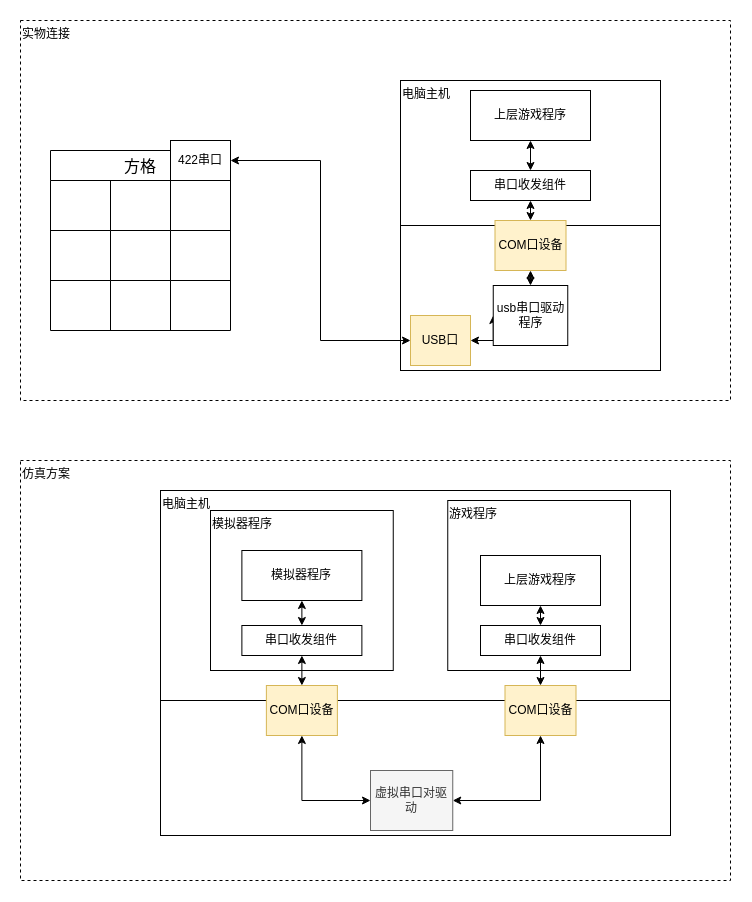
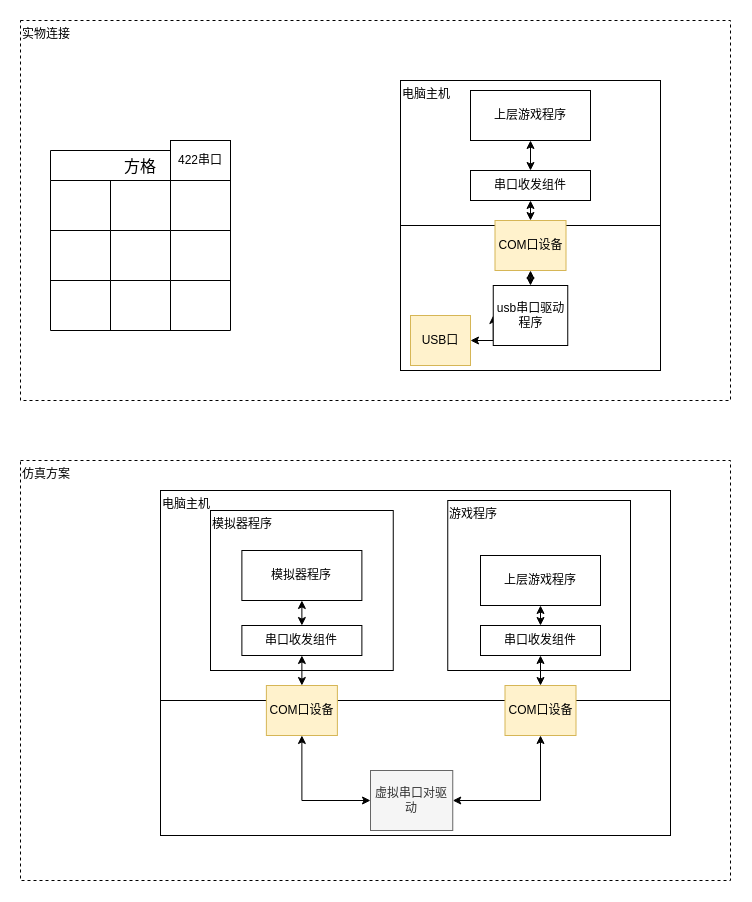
  <mxCell id="0" />
  <mxCell id="1" parent="0" />
  <mxCell id="2" value="仿真方案" style="rounded=0;whiteSpace=wrap;html=1;align=left;verticalAlign=top;dashed=1;" vertex="1" parent="1"><mxGeometry x="20" y="460" width="710" height="420" as="geometry" /></mxCell>
  <mxCell id="3" value="电脑主机" style="rounded=0;whiteSpace=wrap;html=1;align=left;verticalAlign=top;" vertex="1" parent="1"><mxGeometry x="160" y="490" width="510" height="345" as="geometry" /></mxCell>
  <mxCell id="4" value="游戏程序" style="rounded=0;whiteSpace=wrap;html=1;align=left;verticalAlign=top;" vertex="1" parent="1"><mxGeometry x="447.25" y="500" width="182.75" height="170" as="geometry" /></mxCell>
  <mxCell id="5" value="实物连接" style="rounded=0;whiteSpace=wrap;html=1;align=left;verticalAlign=top;dashed=1;" vertex="1" parent="1"><mxGeometry x="20" y="20" width="710" height="380" as="geometry" /></mxCell>
  <mxCell id="6" value="电脑主机" style="rounded=0;whiteSpace=wrap;html=1;align=left;verticalAlign=top;" vertex="1" parent="1"><mxGeometry x="400" y="80" width="260" height="290" as="geometry" /></mxCell>
  <mxCell id="7" style="edgeStyle=orthogonalEdgeStyle;rounded=0;orthogonalLoop=1;jettySize=auto;html=1;exitX=1;exitY=0.5;exitDx=0;exitDy=0;entryX=0;entryY=0.5;entryDx=0;entryDy=0;endArrow=classic;startFill=1;startArrow=classic;endFill=1;" edge="1" parent="1" source="8" target="27"><mxGeometry relative="1" as="geometry" /></mxCell>
  <mxCell id="8" value="USB口" style="rounded=0;whiteSpace=wrap;html=1;fillColor=#fff2cc;strokeColor=#d6b656;" vertex="1" parent="1"><mxGeometry x="410" y="315" width="60" height="50" as="geometry" /></mxCell>
  <mxCell id="9" value="方格" style="shape=table;startSize=30;container=1;collapsible=0;childLayout=tableLayout;strokeColor=default;fontSize=16;" vertex="1" parent="1"><mxGeometry x="50" y="150" width="180" height="180" as="geometry" /></mxCell>
  <mxCell id="10" value="" style="shape=tableRow;horizontal=0;startSize=0;swimlaneHead=0;swimlaneBody=0;strokeColor=inherit;top=0;left=0;bottom=0;right=0;collapsible=0;dropTarget=0;fillColor=none;points=[[0,0.5],[1,0.5]];portConstraint=eastwest;fontSize=16;" vertex="1" parent="9"><mxGeometry y="30" width="180" height="50" as="geometry" /></mxCell>
  <mxCell id="11" value="" style="shape=partialRectangle;html=1;whiteSpace=wrap;connectable=0;strokeColor=inherit;overflow=hidden;fillColor=none;top=0;left=0;bottom=0;right=0;pointerEvents=1;fontSize=16;" vertex="1" parent="10"><mxGeometry width="60" height="50" as="geometry"><mxRectangle width="60" height="50" as="alternateBounds" /></mxGeometry></mxCell>
  <mxCell id="12" value="" style="shape=partialRectangle;html=1;whiteSpace=wrap;connectable=0;strokeColor=inherit;overflow=hidden;fillColor=none;top=0;left=0;bottom=0;right=0;pointerEvents=1;fontSize=16;" vertex="1" parent="10"><mxGeometry x="60" width="60" height="50" as="geometry"><mxRectangle width="60" height="50" as="alternateBounds" /></mxGeometry></mxCell>
  <mxCell id="13" value="" style="shape=partialRectangle;html=1;whiteSpace=wrap;connectable=0;strokeColor=inherit;overflow=hidden;fillColor=none;top=0;left=0;bottom=0;right=0;pointerEvents=1;fontSize=16;" vertex="1" parent="10"><mxGeometry x="120" width="60" height="50" as="geometry"><mxRectangle width="60" height="50" as="alternateBounds" /></mxGeometry></mxCell>
  <mxCell id="14" value="" style="shape=tableRow;horizontal=0;startSize=0;swimlaneHead=0;swimlaneBody=0;strokeColor=inherit;top=0;left=0;bottom=0;right=0;collapsible=0;dropTarget=0;fillColor=none;points=[[0,0.5],[1,0.5]];portConstraint=eastwest;fontSize=16;" vertex="1" parent="9"><mxGeometry y="80" width="180" height="50" as="geometry" /></mxCell>
  <mxCell id="15" value="" style="shape=partialRectangle;html=1;whiteSpace=wrap;connectable=0;strokeColor=inherit;overflow=hidden;fillColor=none;top=0;left=0;bottom=0;right=0;pointerEvents=1;fontSize=16;" vertex="1" parent="14"><mxGeometry width="60" height="50" as="geometry"><mxRectangle width="60" height="50" as="alternateBounds" /></mxGeometry></mxCell>
  <mxCell id="16" value="" style="shape=partialRectangle;html=1;whiteSpace=wrap;connectable=0;strokeColor=inherit;overflow=hidden;fillColor=none;top=0;left=0;bottom=0;right=0;pointerEvents=1;fontSize=16;" vertex="1" parent="14"><mxGeometry x="60" width="60" height="50" as="geometry"><mxRectangle width="60" height="50" as="alternateBounds" /></mxGeometry></mxCell>
  <mxCell id="17" value="" style="shape=partialRectangle;html=1;whiteSpace=wrap;connectable=0;strokeColor=inherit;overflow=hidden;fillColor=none;top=0;left=0;bottom=0;right=0;pointerEvents=1;fontSize=16;" vertex="1" parent="14"><mxGeometry x="120" width="60" height="50" as="geometry"><mxRectangle width="60" height="50" as="alternateBounds" /></mxGeometry></mxCell>
  <mxCell id="18" value="" style="shape=tableRow;horizontal=0;startSize=0;swimlaneHead=0;swimlaneBody=0;strokeColor=inherit;top=0;left=0;bottom=0;right=0;collapsible=0;dropTarget=0;fillColor=none;points=[[0,0.5],[1,0.5]];portConstraint=eastwest;fontSize=16;" vertex="1" parent="9"><mxGeometry y="130" width="180" height="50" as="geometry" /></mxCell>
  <mxCell id="19" value="" style="shape=partialRectangle;html=1;whiteSpace=wrap;connectable=0;strokeColor=inherit;overflow=hidden;fillColor=none;top=0;left=0;bottom=0;right=0;pointerEvents=1;fontSize=16;" vertex="1" parent="18"><mxGeometry width="60" height="50" as="geometry"><mxRectangle width="60" height="50" as="alternateBounds" /></mxGeometry></mxCell>
  <mxCell id="20" value="" style="shape=partialRectangle;html=1;whiteSpace=wrap;connectable=0;strokeColor=inherit;overflow=hidden;fillColor=none;top=0;left=0;bottom=0;right=0;pointerEvents=1;fontSize=16;" vertex="1" parent="18"><mxGeometry x="60" width="60" height="50" as="geometry"><mxRectangle width="60" height="50" as="alternateBounds" /></mxGeometry></mxCell>
  <mxCell id="21" value="" style="shape=partialRectangle;html=1;whiteSpace=wrap;connectable=0;strokeColor=inherit;overflow=hidden;fillColor=none;top=0;left=0;bottom=0;right=0;pointerEvents=1;fontSize=16;" vertex="1" parent="18"><mxGeometry x="120" width="60" height="50" as="geometry"><mxRectangle width="60" height="50" as="alternateBounds" /></mxGeometry></mxCell>
- <mxCell id="22" style="edgeStyle=orthogonalEdgeStyle;rounded=0;orthogonalLoop=1;jettySize=auto;html=1;exitX=1;exitY=0.5;exitDx=0;exitDy=0;entryX=0;entryY=0.5;entryDx=0;entryDy=0;endArrow=classic;startFill=1;startArrow=classic;endFill=1;" edge="1" parent="1" source="23" target="8"><mxGeometry relative="1" as="geometry" /></mxCell>
  <mxCell id="23" value="422串口" style="rounded=0;whiteSpace=wrap;html=1;" vertex="1" parent="1"><mxGeometry x="170" y="140" width="60" height="40" as="geometry" /></mxCell>
  <mxCell id="24" value="" style="endArrow=none;html=1;rounded=0;exitX=0;exitY=0.5;exitDx=0;exitDy=0;entryX=1;entryY=0.5;entryDx=0;entryDy=0;" edge="1" parent="1" source="6" target="6"><mxGeometry width="50" height="50" relative="1" as="geometry"><mxPoint x="460" y="280" as="sourcePoint" /><mxPoint x="510" y="230" as="targetPoint" /></mxGeometry></mxCell>
  <mxCell id="25" value="COM口设备" style="rounded=0;whiteSpace=wrap;html=1;fillColor=#fff2cc;strokeColor=#d6b656;" vertex="1" parent="1"><mxGeometry x="494.5" y="220" width="71" height="50" as="geometry" /></mxCell>
  <mxCell id="26" style="edgeStyle=orthogonalEdgeStyle;rounded=0;orthogonalLoop=1;jettySize=auto;html=1;exitX=0.5;exitY=0;exitDx=0;exitDy=0;entryX=0.5;entryY=1;entryDx=0;entryDy=0;endArrow=classic;startFill=1;startArrow=classic;endFill=1;" edge="1" parent="1" source="27" target="25"><mxGeometry relative="1" as="geometry" /></mxCell>
  <mxCell id="27" value="usb串口驱动程序" style="rounded=0;whiteSpace=wrap;html=1;" vertex="1" parent="1"><mxGeometry x="492.75" y="285" width="74.5" height="60" as="geometry" /></mxCell>
  <mxCell id="28" style="edgeStyle=orthogonalEdgeStyle;rounded=0;orthogonalLoop=1;jettySize=auto;html=1;exitX=0.5;exitY=1;exitDx=0;exitDy=0;entryX=0.5;entryY=0;entryDx=0;entryDy=0;endArrow=classic;startFill=1;startArrow=classic;endFill=1;" edge="1" parent="1" source="29" target="31"><mxGeometry relative="1" as="geometry" /></mxCell>
  <mxCell id="29" value="上层游戏程序" style="rounded=0;whiteSpace=wrap;html=1;" vertex="1" parent="1"><mxGeometry x="470" y="90" width="120" height="50" as="geometry" /></mxCell>
  <mxCell id="30" style="edgeStyle=orthogonalEdgeStyle;rounded=0;orthogonalLoop=1;jettySize=auto;html=1;exitX=0.5;exitY=1;exitDx=0;exitDy=0;entryX=0.5;entryY=0;entryDx=0;entryDy=0;endArrow=classic;startFill=1;startArrow=classic;endFill=1;" edge="1" parent="1" source="31" target="25"><mxGeometry relative="1" as="geometry" /></mxCell>
  <mxCell id="31" value="串口收发组件" style="rounded=0;whiteSpace=wrap;html=1;" vertex="1" parent="1"><mxGeometry x="470" y="170" width="120" height="30" as="geometry" /></mxCell>
  <mxCell id="32" value="" style="endArrow=none;html=1;rounded=0;exitX=0;exitY=0.5;exitDx=0;exitDy=0;entryX=1;entryY=0.5;entryDx=0;entryDy=0;" edge="1" parent="1"><mxGeometry width="50" height="50" relative="1" as="geometry"><mxPoint x="160" y="700" as="sourcePoint" /><mxPoint x="670" y="700" as="targetPoint" /></mxGeometry></mxCell>
  <mxCell id="33" value="COM口设备" style="rounded=0;whiteSpace=wrap;html=1;fillColor=#fff2cc;strokeColor=#d6b656;" vertex="1" parent="1"><mxGeometry x="504.5" y="685" width="71" height="50" as="geometry" /></mxCell>
  <mxCell id="34" style="edgeStyle=orthogonalEdgeStyle;rounded=0;orthogonalLoop=1;jettySize=auto;html=1;exitX=1;exitY=0.5;exitDx=0;exitDy=0;entryX=0.5;entryY=1;entryDx=0;entryDy=0;endArrow=classic;startFill=1;startArrow=classic;endFill=1;" edge="1" parent="1" source="36" target="33"><mxGeometry relative="1" as="geometry" /></mxCell>
  <mxCell id="35" style="edgeStyle=orthogonalEdgeStyle;rounded=0;orthogonalLoop=1;jettySize=auto;html=1;exitX=0;exitY=0.5;exitDx=0;exitDy=0;entryX=0.5;entryY=1;entryDx=0;entryDy=0;startArrow=classic;startFill=1;" edge="1" parent="1" source="36" target="46"><mxGeometry relative="1" as="geometry" /></mxCell>
  <mxCell id="36" value="虚拟串口对驱动" style="rounded=0;whiteSpace=wrap;html=1;fillColor=#f5f5f5;fontColor=#333333;strokeColor=#666666;" vertex="1" parent="1"><mxGeometry x="370" y="770" width="82.25" height="60" as="geometry" /></mxCell>
  <mxCell id="37" style="edgeStyle=orthogonalEdgeStyle;rounded=0;orthogonalLoop=1;jettySize=auto;html=1;exitX=0.5;exitY=1;exitDx=0;exitDy=0;entryX=0.5;entryY=0;entryDx=0;entryDy=0;endArrow=classic;startFill=1;startArrow=classic;endFill=1;" edge="1" parent="1" source="38" target="40"><mxGeometry relative="1" as="geometry" /></mxCell>
  <mxCell id="38" value="上层游戏程序" style="rounded=0;whiteSpace=wrap;html=1;" vertex="1" parent="1"><mxGeometry x="480" y="555" width="120" height="50" as="geometry" /></mxCell>
  <mxCell id="39" style="edgeStyle=orthogonalEdgeStyle;rounded=0;orthogonalLoop=1;jettySize=auto;html=1;exitX=0.5;exitY=1;exitDx=0;exitDy=0;entryX=0.5;entryY=0;entryDx=0;entryDy=0;endArrow=classic;startFill=1;startArrow=classic;endFill=1;" edge="1" parent="1" source="40" target="33"><mxGeometry relative="1" as="geometry" /></mxCell>
  <mxCell id="40" value="串口收发组件" style="rounded=0;whiteSpace=wrap;html=1;" vertex="1" parent="1"><mxGeometry x="480" y="625" width="120" height="30" as="geometry" /></mxCell>
  <mxCell id="41" value="模拟器程序" style="rounded=0;whiteSpace=wrap;html=1;align=left;verticalAlign=top;" vertex="1" parent="1"><mxGeometry x="210" y="510" width="182.75" height="160" as="geometry" /></mxCell>
  <mxCell id="42" value="模拟器程序" style="rounded=0;whiteSpace=wrap;html=1;" vertex="1" parent="1"><mxGeometry x="241.38" y="550" width="120" height="50" as="geometry" /></mxCell>
  <mxCell id="43" style="edgeStyle=orthogonalEdgeStyle;rounded=0;orthogonalLoop=1;jettySize=auto;html=1;exitX=0.5;exitY=0;exitDx=0;exitDy=0;entryX=0.5;entryY=1;entryDx=0;entryDy=0;startArrow=classic;startFill=1;" edge="1" parent="1" source="44" target="42"><mxGeometry relative="1" as="geometry" /></mxCell>
  <mxCell id="44" value="串口收发组件" style="rounded=0;whiteSpace=wrap;html=1;" vertex="1" parent="1"><mxGeometry x="241.38" y="625" width="120" height="30" as="geometry" /></mxCell>
  <mxCell id="45" style="edgeStyle=orthogonalEdgeStyle;rounded=0;orthogonalLoop=1;jettySize=auto;html=1;exitX=0.5;exitY=0;exitDx=0;exitDy=0;entryX=0.5;entryY=1;entryDx=0;entryDy=0;startArrow=classic;startFill=1;" edge="1" parent="1" source="46" target="44"><mxGeometry relative="1" as="geometry" /></mxCell>
  <mxCell id="46" value="COM口设备" style="rounded=0;whiteSpace=wrap;html=1;fillColor=#fff2cc;strokeColor=#d6b656;" vertex="1" parent="1"><mxGeometry x="265.88" y="685" width="71" height="50" as="geometry" /></mxCell>
